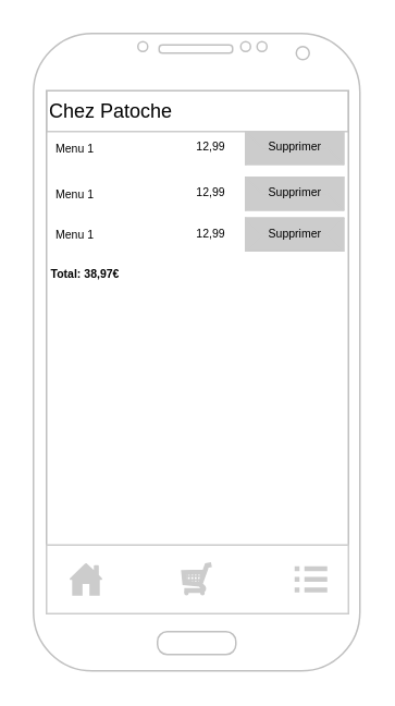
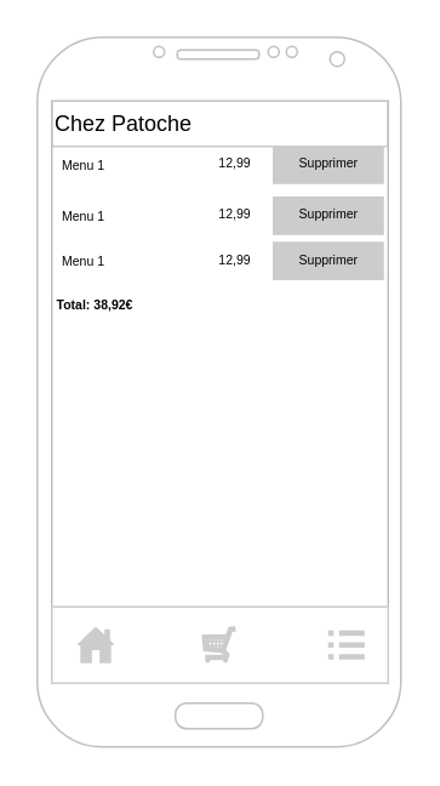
  <mxCell id="0" />
  <mxCell id="1" parent="0" />
  <mxCell id="2" value="Chez Patoche" style="rounded=0;whiteSpace=wrap;html=1;align=left;strokeColor=#CCCCCC;" parent="1" vertex="1"><mxGeometry x="28" y="55" width="185" height="25" as="geometry" /></mxCell>
  <mxCell id="3" value="" style="verticalLabelPosition=bottom;verticalAlign=top;html=1;shadow=0;dashed=0;strokeWidth=1;shape=mxgraph.android.phone2;strokeColor=#c0c0c0;" parent="1" vertex="1"><mxGeometry x="20" y="20" width="200" height="390" as="geometry" /></mxCell>
  <mxCell id="4" value="" style="rounded=0;whiteSpace=wrap;html=1;fontSize=11;strokeColor=#CCCCCC;" parent="1" vertex="1"><mxGeometry x="28" y="333" width="185" height="42" as="geometry" /></mxCell>
  <mxCell id="5" value="" style="sketch=0;pointerEvents=1;shadow=0;dashed=0;html=1;strokeColor=none;fillColor=#CCCCCC;labelPosition=center;verticalLabelPosition=bottom;verticalAlign=top;outlineConnect=0;align=center;shape=mxgraph.office.concepts.home;fontSize=11;" parent="1" vertex="1"><mxGeometry x="42" y="344" width="20.4" height="20" as="geometry" /></mxCell>
  <mxCell id="6" value="" style="verticalLabelPosition=bottom;shadow=0;dashed=0;align=center;html=1;verticalAlign=top;strokeWidth=1;shape=mxgraph.mockup.misc.shoppingCart;strokeColor=#CCCCCC;fontSize=11;fillColor=#CCCCCC;" parent="1" vertex="1"><mxGeometry x="111.5" y="344.5" width="18" height="19" as="geometry" /></mxCell>
  <mxCell id="7" value="" style="html=1;verticalLabelPosition=bottom;align=center;labelBackgroundColor=#ffffff;verticalAlign=top;strokeWidth=2;strokeColor=none;shadow=0;dashed=0;shape=mxgraph.ios7.icons.preferences;pointerEvents=1;fontSize=11;fillColor=#CCCCCC;" parent="1" vertex="1"><mxGeometry x="180" y="346" width="20" height="16" as="geometry" /></mxCell>
  <mxCell id="8" value="" style="group" parent="1" vertex="1" connectable="0"><mxGeometry x="28" y="80" width="182" height="20" as="geometry" /></mxCell>
  <mxCell id="9" value="Menu 1" style="text;strokeColor=none;fillColor=none;align=left;verticalAlign=top;spacingLeft=4;spacingRight=4;overflow=hidden;rotatable=0;points=[[0,0.5],[1,0.5]];portConstraint=eastwest;fontSize=7;" parent="8" vertex="1"><mxGeometry width="42" height="16" as="geometry" /></mxCell>
  <mxCell id="10" value="12,99" style="text;html=1;strokeColor=none;fillColor=none;align=center;verticalAlign=middle;whiteSpace=wrap;rounded=0;fontSize=7;" parent="8" vertex="1"><mxGeometry x="79.6" y="2" width="42.4" height="16" as="geometry" /></mxCell>
  <mxCell id="11" value="Supprimer" style="labelPosition=center;verticalLabelPosition=middle;align=center;html=1;shape=mxgraph.basic.button;dx=10;fontSize=7;strokeColor=#CCCCCC;fillColor=#CCCCCC;" parent="8" vertex="1"><mxGeometry x="122" width="60" height="20" as="geometry" /></mxCell>
  <mxCell id="12" value="" style="group" parent="1" vertex="1" connectable="0"><mxGeometry x="28" y="108" width="182" height="20" as="geometry" /></mxCell>
  <mxCell id="13" value="Menu 1" style="text;strokeColor=none;fillColor=none;align=left;verticalAlign=top;spacingLeft=4;spacingRight=4;overflow=hidden;rotatable=0;points=[[0,0.5],[1,0.5]];portConstraint=eastwest;fontSize=7;" parent="12" vertex="1"><mxGeometry width="42" height="16" as="geometry" /></mxCell>
  <mxCell id="14" value="12,99" style="text;html=1;strokeColor=none;fillColor=none;align=center;verticalAlign=middle;whiteSpace=wrap;rounded=0;fontSize=7;" parent="12" vertex="1"><mxGeometry x="79.6" y="2" width="42.4" height="16" as="geometry" /></mxCell>
  <mxCell id="15" value="Supprimer" style="labelPosition=center;verticalLabelPosition=middle;align=center;html=1;shape=mxgraph.basic.button;dx=10;fontSize=7;strokeColor=#CCCCCC;fillColor=#CCCCCC;" parent="12" vertex="1"><mxGeometry x="122" width="60" height="20" as="geometry" /></mxCell>
  <mxCell id="16" value="" style="group" parent="1" vertex="1" connectable="0"><mxGeometry x="28" y="133" width="182" height="20" as="geometry" /></mxCell>
  <mxCell id="17" value="Menu 1" style="text;strokeColor=none;fillColor=none;align=left;verticalAlign=top;spacingLeft=4;spacingRight=4;overflow=hidden;rotatable=0;points=[[0,0.5],[1,0.5]];portConstraint=eastwest;fontSize=7;" parent="16" vertex="1"><mxGeometry width="42" height="16" as="geometry" /></mxCell>
  <mxCell id="18" value="12,99" style="text;html=1;strokeColor=none;fillColor=none;align=center;verticalAlign=middle;whiteSpace=wrap;rounded=0;fontSize=7;" parent="16" vertex="1"><mxGeometry x="79.6" y="2" width="42.4" height="16" as="geometry" /></mxCell>
  <mxCell id="19" value="Supprimer" style="labelPosition=center;verticalLabelPosition=middle;align=center;html=1;shape=mxgraph.basic.button;dx=10;fontSize=7;strokeColor=#CCCCCC;fillColor=#CCCCCC;" parent="16" vertex="1"><mxGeometry x="122" width="60" height="20" as="geometry" /></mxCell>
- <mxCell id="20" value="&lt;b&gt;Total: 38,97€&lt;/b&gt;" style="text;html=1;strokeColor=none;fillColor=none;align=center;verticalAlign=middle;whiteSpace=wrap;rounded=0;fontSize=7;" parent="1" vertex="1"><mxGeometry x="27.2" y="153" width="50" height="30" as="geometry" /></mxCell>
+ <mxCell id="20" value="&lt;b&gt;Total: 38,92€&lt;/b&gt;" style="text;html=1;strokeColor=none;fillColor=none;align=center;verticalAlign=middle;whiteSpace=wrap;rounded=0;fontSize=7;" parent="1" vertex="1"><mxGeometry x="27.2" y="153" width="50" height="30" as="geometry" /></mxCell>
